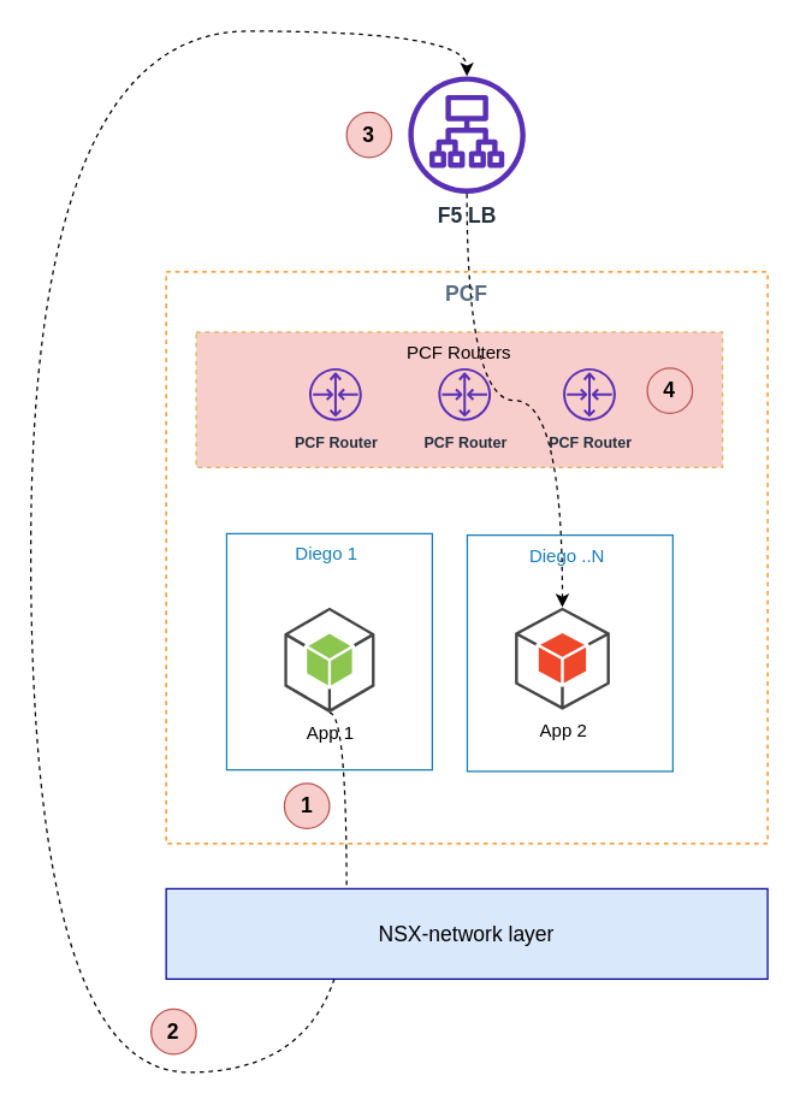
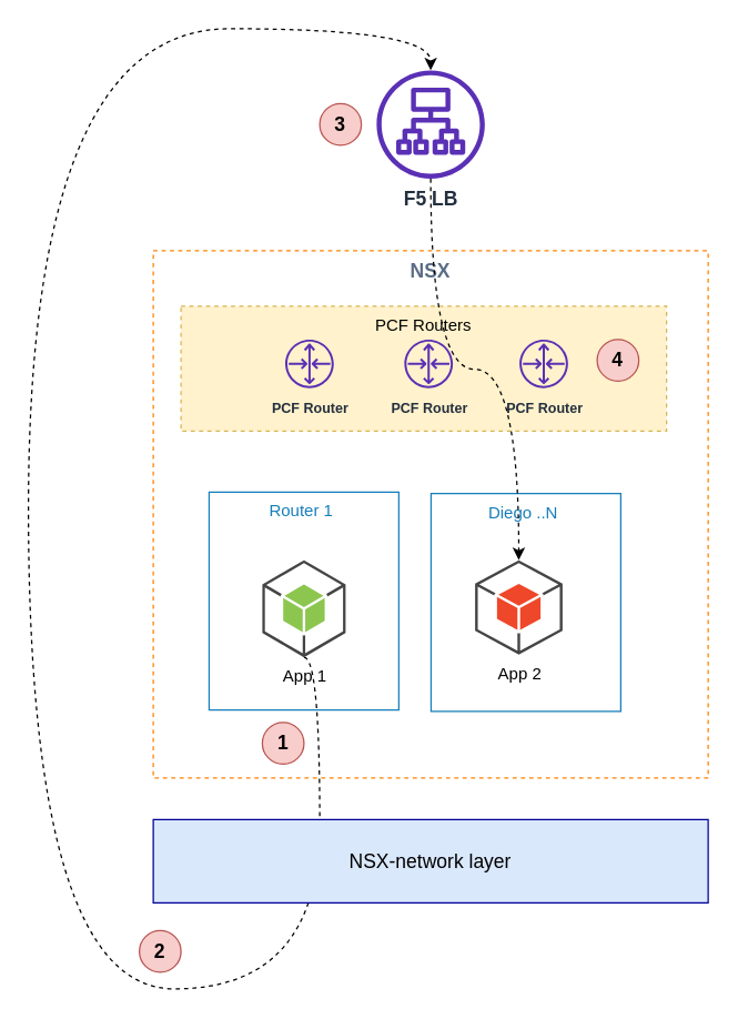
  <mxCell id="0" />
  <mxCell id="1" parent="0" />
- <mxCell id="2" value="PCF" style="fillColor=none;dashed=1;verticalAlign=top;fontStyle=1;fontColor=#5A6C86;strokeColor=#FF8000;fontSize=14;" vertex="1" parent="1"><mxGeometry x="110" y="180" width="400" height="380" as="geometry" /></mxCell>
- <mxCell id="3" value="PCF Routers&#10;" style="fillColor=#f8cecc;strokeColor=#d6b656;dashed=1;verticalAlign=top;fontStyle=0;" vertex="1" parent="1"><mxGeometry x="130" y="220" width="350" height="90" as="geometry" /></mxCell>
+ <mxCell id="2" value="NSX" style="fillColor=none;dashed=1;verticalAlign=top;fontStyle=1;fontColor=#5A6C86;strokeColor=#FF8000;fontSize=14;" vertex="1" parent="1"><mxGeometry x="110" y="180" width="400" height="380" as="geometry" /></mxCell>
+ <mxCell id="3" value="PCF Routers&#10;" style="fillColor=#fff2cc;strokeColor=#d6b656;dashed=1;verticalAlign=top;fontStyle=0;" vertex="1" parent="1"><mxGeometry x="130" y="220" width="350" height="90" as="geometry" /></mxCell>
  <mxCell id="4" value="&lt;font style=&quot;font-size: 10px&quot;&gt;&lt;b&gt;PCF Router&lt;/b&gt;&lt;/font&gt;" style="outlineConnect=0;fontColor=#232F3E;gradientColor=none;fillColor=#5A30B5;strokeColor=none;dashed=0;verticalLabelPosition=bottom;verticalAlign=top;align=center;html=1;fontSize=12;fontStyle=0;aspect=fixed;pointerEvents=1;shape=mxgraph.aws4.router;" vertex="1" parent="1"><mxGeometry x="205.13" y="244" width="35" height="35" as="geometry" /></mxCell>
  <mxCell id="5" value="Diego ..N " style="fillColor=none;strokeColor=#147EBA;verticalAlign=top;fontStyle=0;fontColor=#147EBA;" vertex="1" parent="1"><mxGeometry x="310.25" y="355" width="136.75" height="157" as="geometry" /></mxCell>
  <mxCell id="6" value="App 2" style="outlineConnect=0;dashed=0;verticalLabelPosition=bottom;verticalAlign=top;align=center;html=1;shape=mxgraph.aws3.android;fillColor=#EE472A;gradientColor=none;" vertex="1" parent="1"><mxGeometry x="342" y="403" width="63" height="68" as="geometry" /></mxCell>
- <mxCell id="7" value="Diego 1 " style="fillColor=none;strokeColor=#147EBA;verticalAlign=top;fontStyle=0;fontColor=#147EBA;" vertex="1" parent="1"><mxGeometry x="150.25" y="354" width="136.75" height="157" as="geometry" /></mxCell>
+ <mxCell id="7" value="Router 1 " style="fillColor=none;strokeColor=#147EBA;verticalAlign=top;fontStyle=0;fontColor=#147EBA;" vertex="1" parent="1"><mxGeometry x="150.25" y="354" width="136.75" height="157" as="geometry" /></mxCell>
  <mxCell id="8" style="edgeStyle=orthogonalEdgeStyle;rounded=0;orthogonalLoop=1;jettySize=auto;html=1;fontSize=14;curved=1;exitX=0.5;exitY=1;exitDx=0;exitDy=0;exitPerimeter=0;dashed=1;" edge="1" parent="1" source="9" target="13"><mxGeometry relative="1" as="geometry"><mxPoint x="50" y="40" as="targetPoint" /><Array as="points"><mxPoint x="230" y="473" /><mxPoint x="230" y="712" /><mxPoint x="20" y="712" /><mxPoint x="20" y="20" /><mxPoint x="310" y="20" /></Array></mxGeometry></mxCell>
  <mxCell id="9" value="App 1" style="outlineConnect=0;dashed=0;verticalLabelPosition=bottom;verticalAlign=top;align=center;html=1;shape=mxgraph.aws3.android;fillColor=#8CC64F;gradientColor=none;" vertex="1" parent="1"><mxGeometry x="188.63" y="403" width="60" height="70" as="geometry" /></mxCell>
  <mxCell id="10" value="&lt;font style=&quot;font-size: 10px&quot;&gt;&lt;b&gt;PCF Router&lt;/b&gt;&lt;/font&gt;" style="outlineConnect=0;fontColor=#232F3E;gradientColor=none;fillColor=#5A30B5;strokeColor=none;dashed=0;verticalLabelPosition=bottom;verticalAlign=top;align=center;html=1;fontSize=12;fontStyle=0;aspect=fixed;pointerEvents=1;shape=mxgraph.aws4.router;" vertex="1" parent="1"><mxGeometry x="291" y="244" width="35" height="35" as="geometry" /></mxCell>
  <mxCell id="11" value="&lt;font style=&quot;font-size: 10px&quot;&gt;&lt;b&gt;PCF Router&lt;/b&gt;&lt;/font&gt;" style="outlineConnect=0;fontColor=#232F3E;gradientColor=none;fillColor=#5A30B5;strokeColor=none;dashed=0;verticalLabelPosition=bottom;verticalAlign=top;align=center;html=1;fontSize=12;fontStyle=0;aspect=fixed;pointerEvents=1;shape=mxgraph.aws4.router;" vertex="1" parent="1"><mxGeometry x="374" y="244" width="35" height="35" as="geometry" /></mxCell>
  <mxCell id="12" style="edgeStyle=orthogonalEdgeStyle;rounded=0;orthogonalLoop=1;jettySize=auto;html=1;fontSize=14;curved=1;dashed=1;" edge="1" parent="1" source="13" target="6"><mxGeometry relative="1" as="geometry" /></mxCell>
  <mxCell id="13" value="&lt;font style=&quot;font-size: 14px&quot;&gt;&lt;b&gt;F5 LB&lt;/b&gt;&lt;/font&gt;" style="outlineConnect=0;fontColor=#232F3E;gradientColor=none;fillColor=#5A30B5;strokeColor=none;dashed=0;verticalLabelPosition=bottom;verticalAlign=top;align=center;html=1;fontSize=12;fontStyle=0;aspect=fixed;pointerEvents=1;shape=mxgraph.aws4.application_load_balancer;" vertex="1" parent="1"><mxGeometry x="271" y="50" width="78" height="78" as="geometry" /></mxCell>
  <mxCell id="14" value="NSX-network layer" style="rounded=0;whiteSpace=wrap;html=1;fontSize=14;strokeColor=#000099;fillColor=#dae8fc;" vertex="1" parent="1"><mxGeometry x="110" y="590" width="400" height="60" as="geometry" /></mxCell>
  <mxCell id="15" value="&lt;b&gt;4&lt;/b&gt;" style="ellipse;whiteSpace=wrap;html=1;fontSize=14;strokeColor=#b85450;fillColor=#f8cecc;" vertex="1" parent="1"><mxGeometry x="430" y="244" width="30" height="30" as="geometry" /></mxCell>
  <mxCell id="16" value="&lt;b&gt;1&lt;/b&gt;" style="ellipse;whiteSpace=wrap;html=1;fontSize=14;strokeColor=#b85450;fillColor=#f8cecc;" vertex="1" parent="1"><mxGeometry x="188.63" y="520" width="30" height="30" as="geometry" /></mxCell>
  <mxCell id="17" value="&lt;b&gt;2&lt;/b&gt;" style="ellipse;whiteSpace=wrap;html=1;fontSize=14;strokeColor=#b85450;fillColor=#f8cecc;" vertex="1" parent="1"><mxGeometry x="100" y="670" width="30" height="30" as="geometry" /></mxCell>
  <mxCell id="18" value="&lt;b&gt;3&lt;/b&gt;" style="ellipse;whiteSpace=wrap;html=1;fontSize=14;strokeColor=#b85450;fillColor=#f8cecc;" vertex="1" parent="1"><mxGeometry x="230" y="74" width="30" height="30" as="geometry" /></mxCell>
